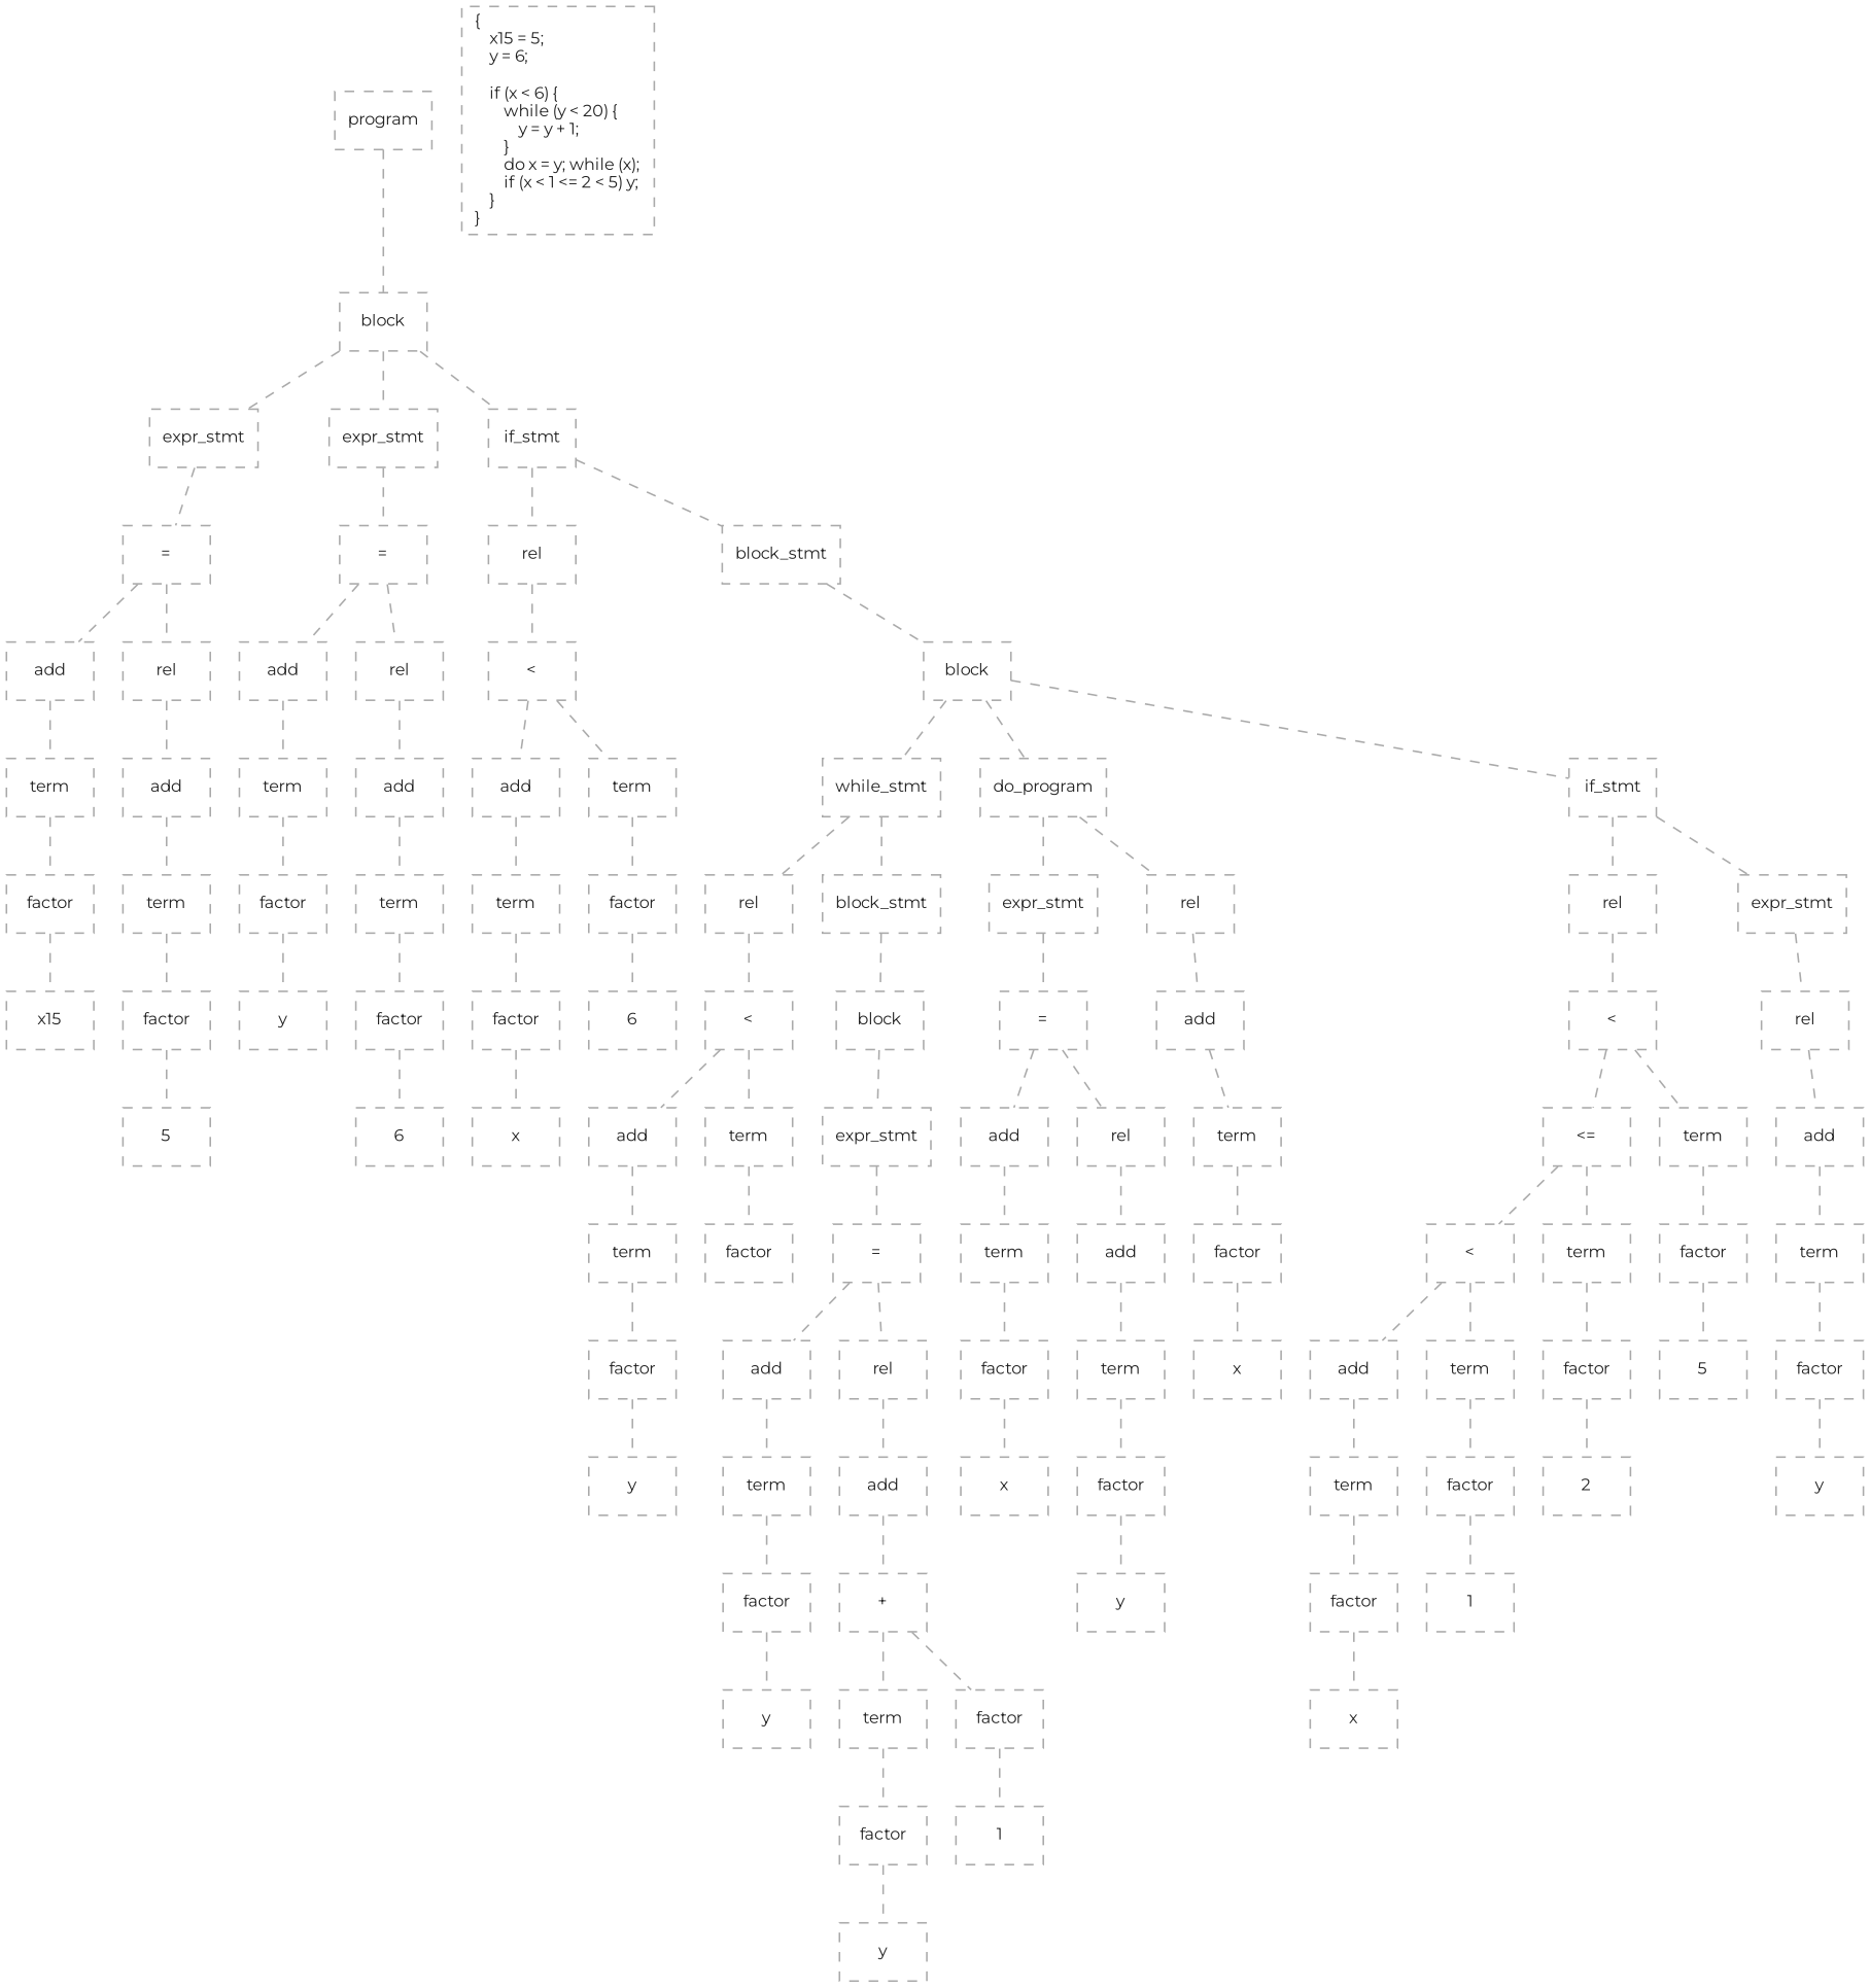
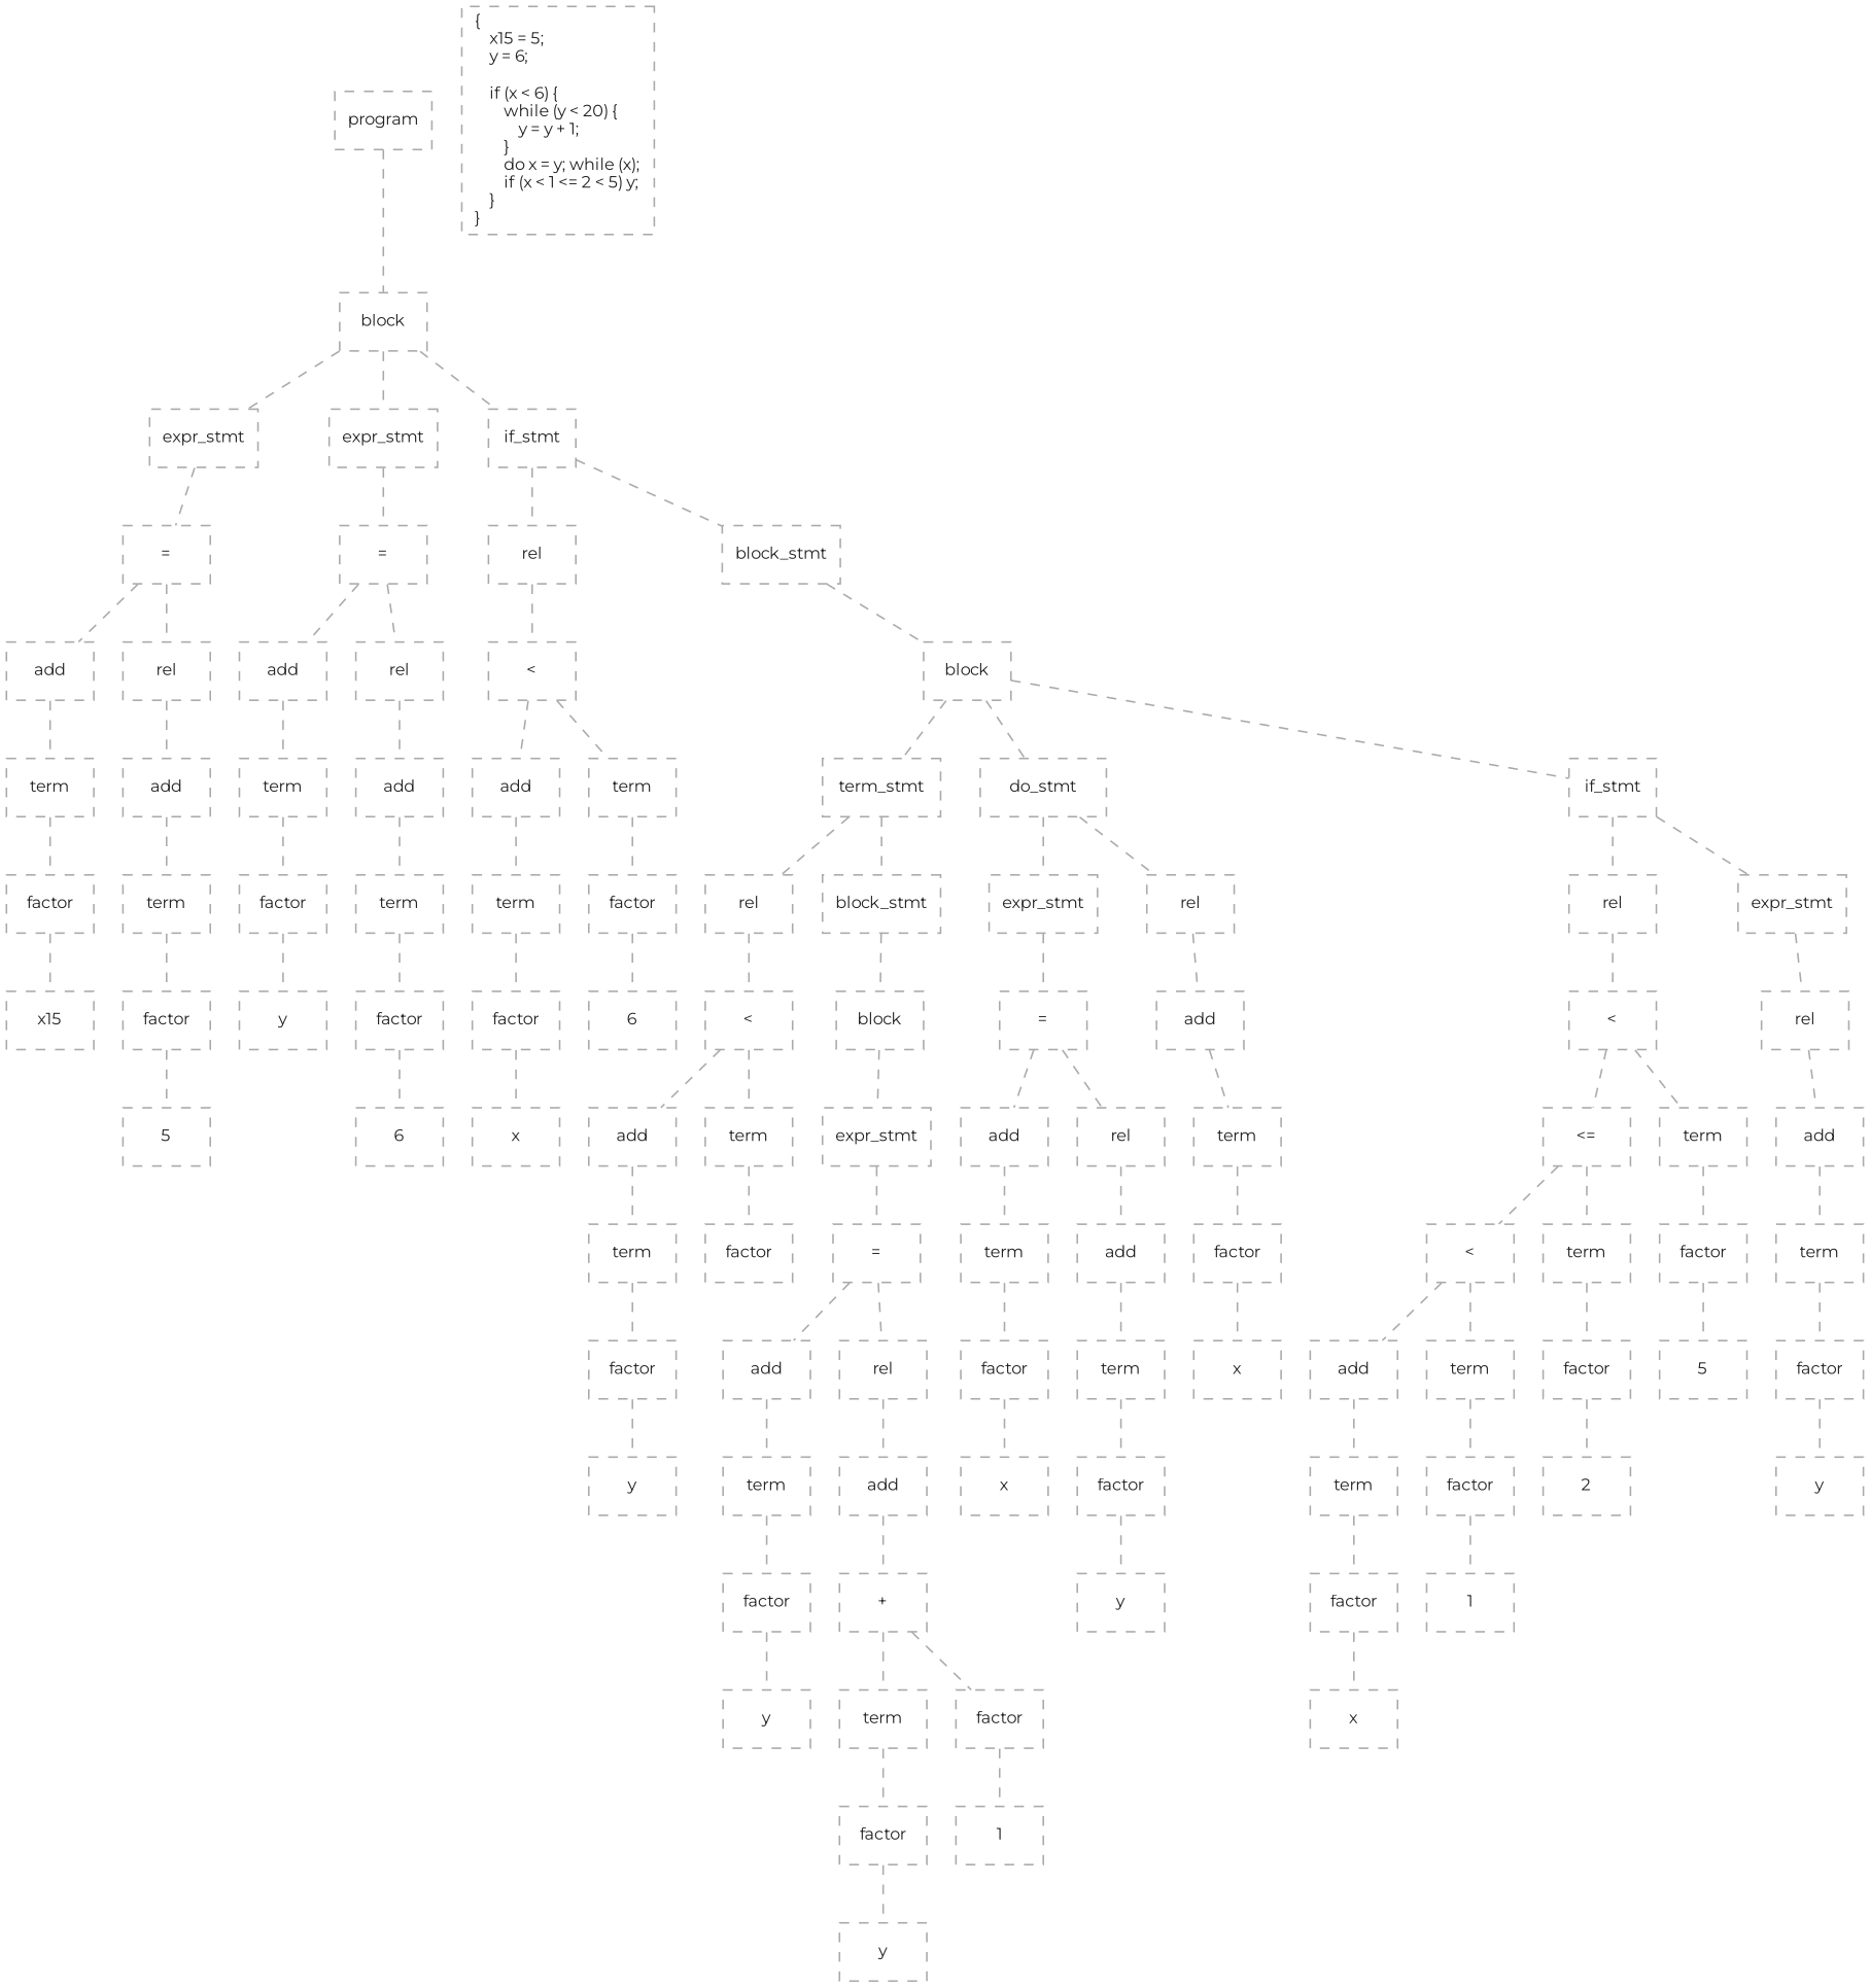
  graph {
    fontname=Montserrat
    node [color="#aaaaaa" fontcolor="#222222" fontname=Montserrat fontsize=10 shape=box style=dashed]
    edge [color="#aaaaaa" fontname=Montserrat style=dashed]
    n1 [label=program]
    n2 [label=block]
    n3 [label=expr_stmt]
    n4 [label=expr_stmt]
    n5 [label=if_stmt]
    n6 [label="="]
    n7 [label="="]
    n8 [label=rel]
    n9 [label=block_stmt]
    n10 [label=add]
    n11 [label=rel]
    n12 [label=term]
    n13 [label=add]
    n14 [label=factor]
    n15 [label=x15]
    n16 [label=term]
    n17 [label=factor]
    n18 [label=5]
    n19 [label=add]
    n20 [label=rel]
    n21 [label=term]
    n22 [label=add]
    n23 [label=factor]
    n24 [label=y]
    n25 [label=term]
    n26 [label=factor]
    n27 [label=6]
    n28 [label="<"]
    n29 [label=block]
    n30 [label=add]
    n31 [label=term]
    n32 [label=term]
    n33 [label=factor]
    n34 [label=factor]
    n35 [label=x]
    n36 [label=6]
-   n37 [label=while_stmt]
-   n38 [label=do_program]
+   n37 [label=term_stmt]
+   n38 [label=do_stmt]
    n39 [label=if_stmt]
    n40 [label=rel]
    n41 [label=block_stmt]
    n42 [label=expr_stmt]
    n43 [label=rel]
    n44 [label=rel]
    n45 [label=expr_stmt]
    n46 [label="<"]
    n47 [label=block]
    n48 [label=add]
    n49 [label=term]
    n50 [label=term]
    n51 [label=factor]
    n52 [label=factor]
    n53 [label=y]
    n54 [label=expr_stmt]
    n55 [label="="]
    n56 [label=add]
    n57 [label=rel]
    n58 [label=term]
    n59 [label=add]
    n60 [label=factor]
    n61 [label=y]
    n62 [label="+"]
    n63 [label=term]
    n64 [label=factor]
    n65 [label=factor]
    n66 [label=1]
    n67 [label=y]
    n68 [label="="]
    n69 [label=add]
    n70 [label=add]
    n71 [label=rel]
    n72 [label=term]
    n73 [label=add]
    n74 [label=factor]
    n75 [label=x]
    n76 [label=term]
    n77 [label=factor]
    n78 [label=y]
    n79 [label=term]
    n80 [label=factor]
    n81 [label=x]
    n82 [label="<"]
    n83 [label=rel]
    n84 [label="<="]
    n85 [label=term]
    n86 [label="<"]
    n87 [label=term]
    n88 [label=factor]
    n89 [label=add]
    n90 [label=term]
    n91 [label=factor]
    n92 [label=term]
    n93 [label=factor]
    n94 [label=factor]
    n95 [label=x]
    n96 [label=1]
    n97 [label=2]
    n98 [label=5]
    n99 [label=add]
    n100 [label=term]
    n101 [label=factor]
    n102 [label=y]
    n103 [label="{\l    x15 = 5;\l    y = 6;\l\l    if (x < 6) {\l        while (y < 20) {\l            y = y + 1;\l        }\l        do x = y; while (x);\l        if (x < 1 <= 2 < 5) y;\l    }\l}\l"]
    subgraph sub_1 {
      n1
      n2
      n3
      n4
      n5
      n6
      n7
      n8
      n9
      n10
      n11
      n12
      n13
      n14
      n15
      n16
      n17
      n18
      n19
      n20
      n21
      n22
      n23
      n24
      n25
      n26
      n27
      n28
      n29
      n30
      n31
      n32
      n33
      n34
      n35
      n36
      n37
      n38
      n39
      n40
      n41
      n42
      n43
      n44
      n45
      n46
      n47
      n48
      n49
      n50
      n51
      n52
      n53
      n54
      n55
      n56
      n57
      n58
      n59
      n60
      n61
      n62
      n63
      n64
      n65
      n66
      n67
      n68
      n69
      n70
      n71
      n72
      n73
      n74
      n75
      n76
      n77
      n78
      n79
      n80
      n81
      n82
      n83
      n84
      n85
      n86
      n87
      n88
      n89
      n90
      n91
      n92
      n93
      n94
      n95
      n96
      n97
      n98
      n99
      n100
      n101
      n102
    }
    subgraph sub_2 {
      n103
    }
    n1 -- n2
    n2 -- n3
    n2 -- n4
    n2 -- n5
    n3 -- n6
    n4 -- n7
    n5 -- n8
    n5 -- n9
    n6 -- n10
    n6 -- n11
    n7 -- n19
    n7 -- n20
    n8 -- n28
    n9 -- n29
    n10 -- n12
    n11 -- n13
    n12 -- n14
    n13 -- n16
    n14 -- n15
    n16 -- n17
    n17 -- n18
    n19 -- n21
    n20 -- n22
    n21 -- n23
    n22 -- n25
    n23 -- n24
    n25 -- n26
    n26 -- n27
    n28 -- n30
    n28 -- n31
    n29 -- n37
    n29 -- n38
    n29 -- n39
    n30 -- n32
    n31 -- n33
    n32 -- n34
    n33 -- n36
    n34 -- n35
    n37 -- n40
    n37 -- n41
    n38 -- n42
    n38 -- n43
    n39 -- n44
    n39 -- n45
    n40 -- n46
    n41 -- n47
    n42 -- n68
    n43 -- n69
    n44 -- n82
    n45 -- n83
    n46 -- n48
    n46 -- n49
    n47 -- n54
    n48 -- n50
    n49 -- n51
    n50 -- n52
    n52 -- n53
    n54 -- n55
    n55 -- n56
    n55 -- n57
    n56 -- n58
    n57 -- n59
    n58 -- n60
    n59 -- n62
    n60 -- n61
    n62 -- n63
    n62 -- n64
    n63 -- n65
    n64 -- n66
    n65 -- n67
    n68 -- n70
    n68 -- n71
    n69 -- n79
    n70 -- n72
    n71 -- n73
    n72 -- n74
    n73 -- n76
    n74 -- n75
    n76 -- n77
    n77 -- n78
    n79 -- n80
    n80 -- n81
    n82 -- n84
    n82 -- n85
    n83 -- n99
    n84 -- n86
    n84 -- n87
    n85 -- n88
    n86 -- n89
    n86 -- n90
    n87 -- n91
    n88 -- n98
    n89 -- n92
    n90 -- n93
    n91 -- n97
    n92 -- n94
    n93 -- n96
    n94 -- n95
    n99 -- n100
    n100 -- n101
    n101 -- n102
  }
